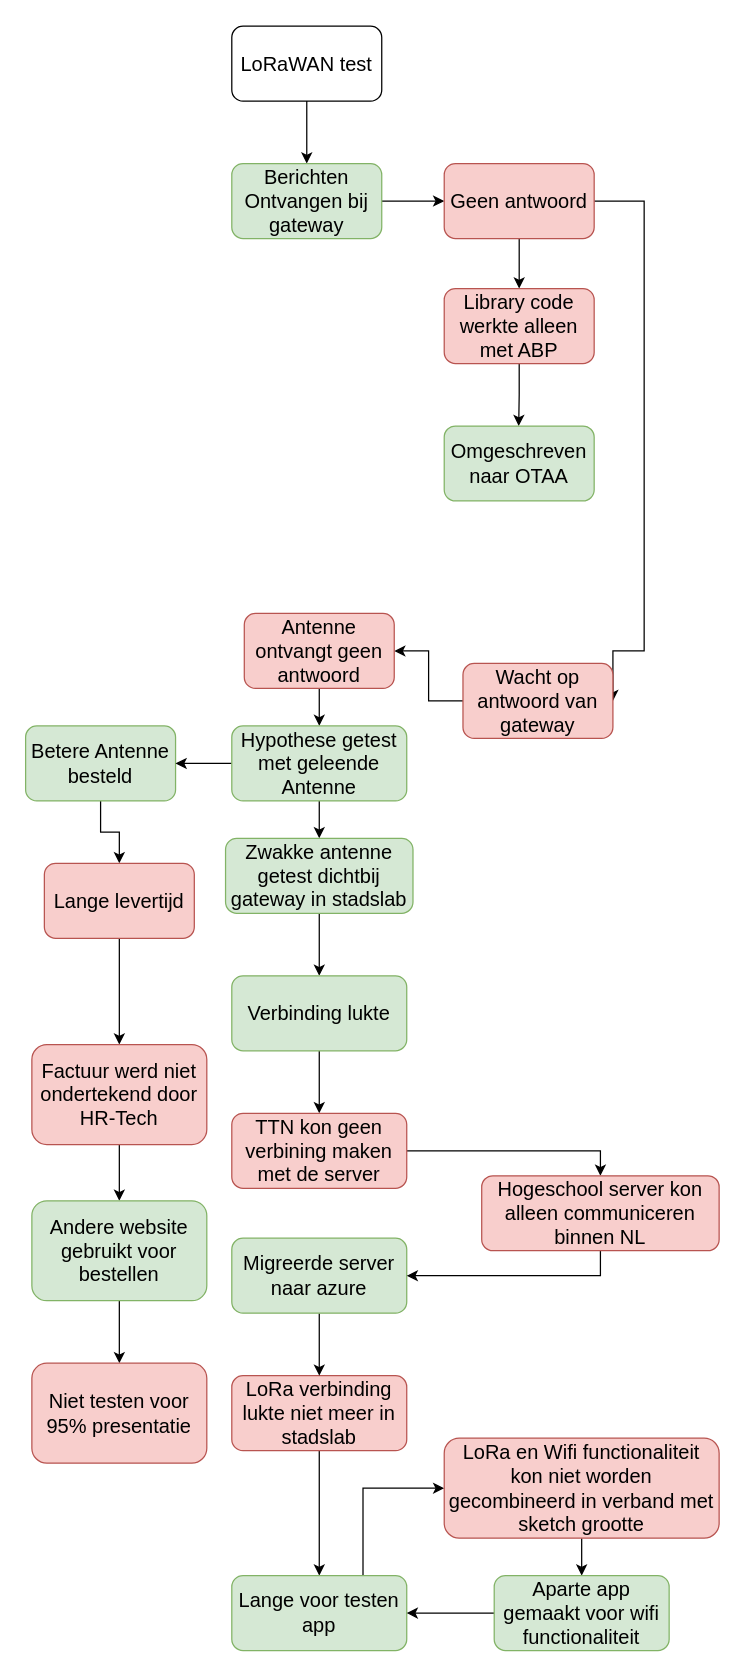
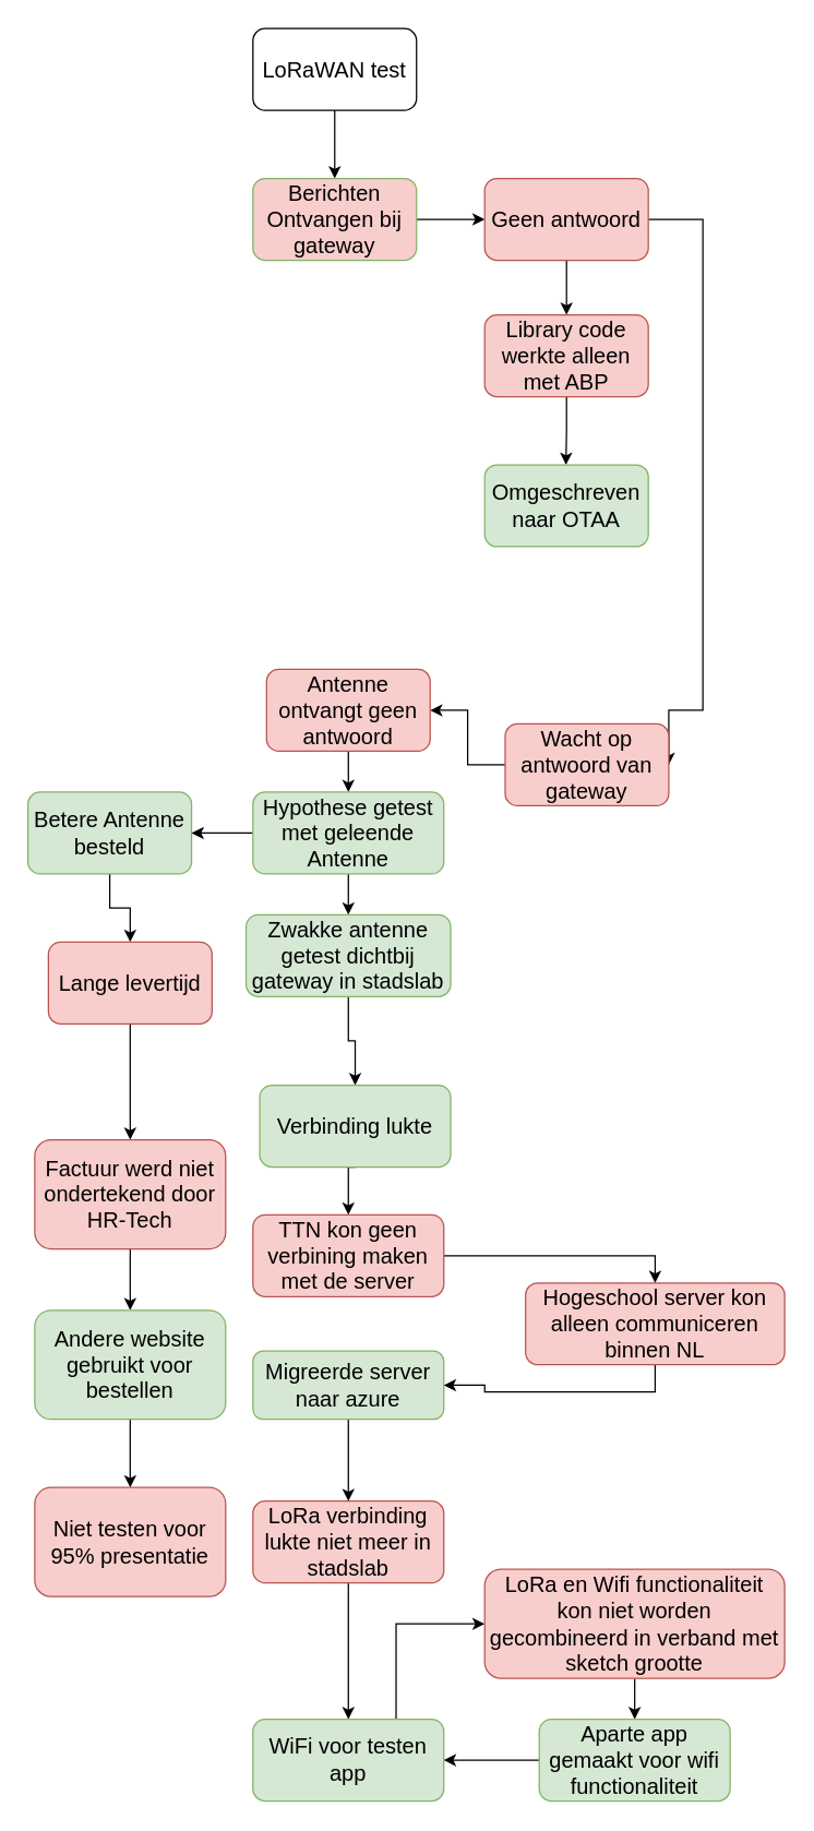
  <mxCell id="0" />
  <mxCell id="1" parent="0" />
  <mxCell id="2" style="edgeStyle=orthogonalEdgeStyle;rounded=0;orthogonalLoop=1;jettySize=auto;html=1;exitX=0.5;exitY=1;exitDx=0;exitDy=0;entryX=0.5;entryY=0;entryDx=0;entryDy=0;" edge="1" parent="1" source="3" target="5"><mxGeometry relative="1" as="geometry" /></mxCell>
  <mxCell id="3" value="&lt;font style=&quot;font-size: 16px;&quot;&gt;LoRaWAN test&lt;/font&gt;" style="rounded=1;whiteSpace=wrap;html=1;" vertex="1" parent="1"><mxGeometry x="185" y="20" width="120" height="60" as="geometry" /></mxCell>
  <mxCell id="4" style="edgeStyle=orthogonalEdgeStyle;rounded=0;orthogonalLoop=1;jettySize=auto;html=1;exitX=1;exitY=0.5;exitDx=0;exitDy=0;" edge="1" parent="1" source="5" target="8"><mxGeometry relative="1" as="geometry" /></mxCell>
- <mxCell id="5" value="&lt;span style=&quot;font-size: 16px;&quot;&gt;Berichten Ontvangen bij gateway&lt;/span&gt;" style="rounded=1;whiteSpace=wrap;html=1;fillColor=#d5e8d4;strokeColor=#82b366;" vertex="1" parent="1"><mxGeometry x="185" y="130" width="120" height="60" as="geometry" /></mxCell>
+ <mxCell id="5" value="&lt;span style=&quot;font-size: 16px;&quot;&gt;Berichten Ontvangen bij gateway&lt;/span&gt;" style="rounded=1;whiteSpace=wrap;html=1;fillColor=#f8cecc;strokeColor=#82b366;" vertex="1" parent="1"><mxGeometry x="185" y="130" width="120" height="60" as="geometry" /></mxCell>
  <mxCell id="6" style="edgeStyle=orthogonalEdgeStyle;rounded=0;orthogonalLoop=1;jettySize=auto;html=1;exitX=0.5;exitY=1;exitDx=0;exitDy=0;" edge="1" parent="1" source="8"><mxGeometry relative="1" as="geometry"><mxPoint x="415" y="230" as="targetPoint" /></mxGeometry></mxCell>
  <mxCell id="7" style="edgeStyle=orthogonalEdgeStyle;rounded=0;orthogonalLoop=1;jettySize=auto;html=1;exitX=1;exitY=0.5;exitDx=0;exitDy=0;entryX=1;entryY=0.5;entryDx=0;entryDy=0;" edge="1" parent="1" source="8" target="13"><mxGeometry relative="1" as="geometry"><Array as="points"><mxPoint x="515" y="160" /><mxPoint x="515" y="520" /></Array></mxGeometry></mxCell>
  <mxCell id="8" value="&lt;font style=&quot;font-size: 16px;&quot;&gt;Geen antwoord&lt;/font&gt;" style="rounded=1;whiteSpace=wrap;html=1;fillColor=#f8cecc;strokeColor=#b85450;" vertex="1" parent="1"><mxGeometry x="355" y="130" width="120" height="60" as="geometry" /></mxCell>
  <mxCell id="9" style="edgeStyle=orthogonalEdgeStyle;rounded=0;orthogonalLoop=1;jettySize=auto;html=1;exitX=0.5;exitY=1;exitDx=0;exitDy=0;" edge="1" parent="1" source="10"><mxGeometry relative="1" as="geometry"><mxPoint x="414.609" y="340" as="targetPoint" /></mxGeometry></mxCell>
  <mxCell id="10" value="&lt;span style=&quot;font-size: 16px;&quot;&gt;Library code werkte alleen met ABP&lt;/span&gt;" style="rounded=1;whiteSpace=wrap;html=1;fillColor=#f8cecc;strokeColor=#b85450;" vertex="1" parent="1"><mxGeometry x="355" y="230" width="120" height="60" as="geometry" /></mxCell>
  <mxCell id="11" value="&lt;span style=&quot;font-size: 16px;&quot;&gt;Omgeschreven naar OTAA&lt;/span&gt;" style="rounded=1;whiteSpace=wrap;html=1;fillColor=#d5e8d4;strokeColor=#82b366;" vertex="1" parent="1"><mxGeometry x="355" y="340" width="120" height="60" as="geometry" /></mxCell>
  <mxCell id="12" style="edgeStyle=orthogonalEdgeStyle;rounded=0;orthogonalLoop=1;jettySize=auto;html=1;exitX=0;exitY=0.5;exitDx=0;exitDy=0;entryX=1;entryY=0.5;entryDx=0;entryDy=0;" edge="1" parent="1" source="13" target="15"><mxGeometry relative="1" as="geometry" /></mxCell>
  <mxCell id="13" value="&lt;span style=&quot;font-size: 16px;&quot;&gt;Wacht op antwoord van gateway&lt;/span&gt;" style="rounded=1;whiteSpace=wrap;html=1;fillColor=#f8cecc;strokeColor=#b85450;" vertex="1" parent="1"><mxGeometry x="370" y="530" width="120" height="60" as="geometry" /></mxCell>
  <mxCell id="14" style="edgeStyle=orthogonalEdgeStyle;rounded=0;orthogonalLoop=1;jettySize=auto;html=1;exitX=0.5;exitY=1;exitDx=0;exitDy=0;entryX=0.5;entryY=0;entryDx=0;entryDy=0;" edge="1" parent="1" source="15" target="22"><mxGeometry relative="1" as="geometry" /></mxCell>
  <mxCell id="15" value="&lt;span style=&quot;font-size: 16px;&quot;&gt;Antenne ontvangt geen antwoord&lt;/span&gt;" style="rounded=1;whiteSpace=wrap;html=1;fillColor=#f8cecc;strokeColor=#b85450;" vertex="1" parent="1"><mxGeometry x="195" y="490" width="120" height="60" as="geometry" /></mxCell>
  <mxCell id="16" style="edgeStyle=orthogonalEdgeStyle;rounded=0;orthogonalLoop=1;jettySize=auto;html=1;exitX=0.5;exitY=1;exitDx=0;exitDy=0;" edge="1" parent="1" source="17" target="19"><mxGeometry relative="1" as="geometry" /></mxCell>
  <mxCell id="17" value="&lt;span style=&quot;font-size: 16px;&quot;&gt;Betere Antenne besteld&lt;/span&gt;" style="rounded=1;whiteSpace=wrap;html=1;fillColor=#d5e8d4;strokeColor=#82b366;" vertex="1" parent="1"><mxGeometry x="20" y="580" width="120" height="60" as="geometry" /></mxCell>
  <mxCell id="18" style="edgeStyle=orthogonalEdgeStyle;rounded=0;orthogonalLoop=1;jettySize=auto;html=1;exitX=0.5;exitY=1;exitDx=0;exitDy=0;entryX=0.5;entryY=0;entryDx=0;entryDy=0;" edge="1" parent="1" source="19" target="36"><mxGeometry relative="1" as="geometry" /></mxCell>
  <mxCell id="19" value="&lt;span style=&quot;font-size: 16px;&quot;&gt;Lange levertijd&lt;/span&gt;" style="rounded=1;whiteSpace=wrap;html=1;fillColor=#f8cecc;strokeColor=#b85450;" vertex="1" parent="1"><mxGeometry x="35" y="690" width="120" height="60" as="geometry" /></mxCell>
  <mxCell id="20" style="edgeStyle=orthogonalEdgeStyle;rounded=0;orthogonalLoop=1;jettySize=auto;html=1;exitX=0;exitY=0.5;exitDx=0;exitDy=0;entryX=1;entryY=0.5;entryDx=0;entryDy=0;" edge="1" parent="1" source="22" target="17"><mxGeometry relative="1" as="geometry" /></mxCell>
  <mxCell id="21" style="edgeStyle=orthogonalEdgeStyle;rounded=0;orthogonalLoop=1;jettySize=auto;html=1;exitX=0.5;exitY=1;exitDx=0;exitDy=0;" edge="1" parent="1" source="22" target="24"><mxGeometry relative="1" as="geometry" /></mxCell>
  <mxCell id="22" value="&lt;span style=&quot;font-size: 16px;&quot;&gt;Hypothese getest met geleende Antenne&lt;/span&gt;" style="rounded=1;whiteSpace=wrap;html=1;fillColor=#d5e8d4;strokeColor=#82b366;" vertex="1" parent="1"><mxGeometry x="185" y="580" width="140" height="60" as="geometry" /></mxCell>
  <mxCell id="23" style="edgeStyle=orthogonalEdgeStyle;rounded=0;orthogonalLoop=1;jettySize=auto;html=1;exitX=0.5;exitY=1;exitDx=0;exitDy=0;entryX=0.5;entryY=0;entryDx=0;entryDy=0;" edge="1" parent="1" source="24" target="26"><mxGeometry relative="1" as="geometry" /></mxCell>
  <mxCell id="24" value="&lt;span style=&quot;font-size: 16px;&quot;&gt;Zwakke antenne getest dichtbij gateway in stadslab&lt;/span&gt;" style="rounded=1;whiteSpace=wrap;html=1;fillColor=#d5e8d4;strokeColor=#82b366;" vertex="1" parent="1"><mxGeometry x="180" y="670" width="150" height="60" as="geometry" /></mxCell>
  <mxCell id="25" style="edgeStyle=orthogonalEdgeStyle;rounded=0;orthogonalLoop=1;jettySize=auto;html=1;exitX=0.5;exitY=1;exitDx=0;exitDy=0;entryX=0.5;entryY=0;entryDx=0;entryDy=0;" edge="1" parent="1" source="26" target="41"><mxGeometry relative="1" as="geometry" /></mxCell>
- <mxCell id="26" value="&lt;span style=&quot;font-size: 16px;&quot;&gt;Verbinding lukte&lt;/span&gt;" style="rounded=1;whiteSpace=wrap;html=1;fillColor=#d5e8d4;strokeColor=#82b366;" vertex="1" parent="1"><mxGeometry x="185" y="780" width="140" height="60" as="geometry" /></mxCell>
+ <mxCell id="26" value="&lt;span style=&quot;font-size: 16px;&quot;&gt;Verbinding lukte&lt;/span&gt;" style="rounded=1;whiteSpace=wrap;html=1;fillColor=#d5e8d4;strokeColor=#82b366;" vertex="1" parent="1"><mxGeometry x="190" y="795" width="140" height="60" as="geometry" /></mxCell>
  <mxCell id="27" style="edgeStyle=orthogonalEdgeStyle;rounded=0;orthogonalLoop=1;jettySize=auto;html=1;exitX=0.5;exitY=1;exitDx=0;exitDy=0;entryX=0.5;entryY=0;entryDx=0;entryDy=0;" edge="1" parent="1" source="28" target="30"><mxGeometry relative="1" as="geometry" /></mxCell>
  <mxCell id="28" value="&lt;span style=&quot;font-size: 16px;&quot;&gt;LoRa verbinding lukte niet meer in stadslab&lt;/span&gt;" style="rounded=1;whiteSpace=wrap;html=1;fillColor=#f8cecc;strokeColor=#b85450;" vertex="1" parent="1"><mxGeometry x="185" y="1100" width="140" height="60" as="geometry" /></mxCell>
  <mxCell id="29" style="edgeStyle=orthogonalEdgeStyle;rounded=0;orthogonalLoop=1;jettySize=auto;html=1;exitX=0.75;exitY=0;exitDx=0;exitDy=0;entryX=0;entryY=0.5;entryDx=0;entryDy=0;" edge="1" parent="1" source="30" target="32"><mxGeometry relative="1" as="geometry" /></mxCell>
- <mxCell id="30" value="&lt;span style=&quot;font-size: 16px;&quot;&gt;Lange voor testen app&lt;/span&gt;" style="rounded=1;whiteSpace=wrap;html=1;fillColor=#d5e8d4;strokeColor=#82b366;" vertex="1" parent="1"><mxGeometry x="185" y="1260" width="140" height="60" as="geometry" /></mxCell>
+ <mxCell id="30" value="&lt;span style=&quot;font-size: 16px;&quot;&gt;WiFi voor testen app&lt;/span&gt;" style="rounded=1;whiteSpace=wrap;html=1;fillColor=#d5e8d4;strokeColor=#82b366;" vertex="1" parent="1"><mxGeometry x="185" y="1260" width="140" height="60" as="geometry" /></mxCell>
  <mxCell id="31" style="edgeStyle=orthogonalEdgeStyle;rounded=0;orthogonalLoop=1;jettySize=auto;html=1;exitX=0.5;exitY=1;exitDx=0;exitDy=0;entryX=0.5;entryY=0;entryDx=0;entryDy=0;" edge="1" parent="1" source="32" target="34"><mxGeometry relative="1" as="geometry" /></mxCell>
  <mxCell id="32" value="&lt;span style=&quot;font-size: 16px;&quot;&gt;LoRa en Wifi functionaliteit kon niet worden gecombineerd in verband met sketch grootte&lt;/span&gt;" style="rounded=1;whiteSpace=wrap;html=1;fillColor=#f8cecc;strokeColor=#b85450;" vertex="1" parent="1"><mxGeometry x="355" y="1150" width="220" height="80" as="geometry" /></mxCell>
  <mxCell id="33" style="edgeStyle=orthogonalEdgeStyle;rounded=0;orthogonalLoop=1;jettySize=auto;html=1;exitX=0;exitY=0.5;exitDx=0;exitDy=0;entryX=1;entryY=0.5;entryDx=0;entryDy=0;" edge="1" parent="1" source="34" target="30"><mxGeometry relative="1" as="geometry" /></mxCell>
  <mxCell id="34" value="&lt;span style=&quot;font-size: 16px;&quot;&gt;Aparte app gemaakt voor wifi functionaliteit&lt;/span&gt;" style="rounded=1;whiteSpace=wrap;html=1;fillColor=#d5e8d4;strokeColor=#82b366;" vertex="1" parent="1"><mxGeometry x="395" y="1260" width="140" height="60" as="geometry" /></mxCell>
  <mxCell id="35" style="edgeStyle=orthogonalEdgeStyle;rounded=0;orthogonalLoop=1;jettySize=auto;html=1;exitX=0.5;exitY=1;exitDx=0;exitDy=0;" edge="1" parent="1" source="36" target="38"><mxGeometry relative="1" as="geometry" /></mxCell>
  <mxCell id="36" value="&lt;span style=&quot;font-size: 16px;&quot;&gt;Factuur werd niet ondertekend door HR-Tech&lt;/span&gt;" style="rounded=1;whiteSpace=wrap;html=1;fillColor=#f8cecc;strokeColor=#b85450;" vertex="1" parent="1"><mxGeometry x="25" y="835" width="140" height="80" as="geometry" /></mxCell>
  <mxCell id="37" style="edgeStyle=orthogonalEdgeStyle;rounded=0;orthogonalLoop=1;jettySize=auto;html=1;exitX=0.5;exitY=1;exitDx=0;exitDy=0;entryX=0.5;entryY=0;entryDx=0;entryDy=0;" edge="1" parent="1" source="38" target="39"><mxGeometry relative="1" as="geometry" /></mxCell>
  <mxCell id="38" value="&lt;span style=&quot;font-size: 16px;&quot;&gt;Andere website gebruikt voor bestellen&lt;/span&gt;" style="rounded=1;whiteSpace=wrap;html=1;fillColor=#d5e8d4;strokeColor=#82b366;" vertex="1" parent="1"><mxGeometry x="25" y="960" width="140" height="80" as="geometry" /></mxCell>
  <mxCell id="39" value="&lt;span style=&quot;font-size: 16px;&quot;&gt;Niet testen voor 95% presentatie&lt;/span&gt;" style="rounded=1;whiteSpace=wrap;html=1;fillColor=#f8cecc;strokeColor=#b85450;" vertex="1" parent="1"><mxGeometry x="25" y="1090" width="140" height="80" as="geometry" /></mxCell>
  <mxCell id="40" style="edgeStyle=orthogonalEdgeStyle;rounded=0;orthogonalLoop=1;jettySize=auto;html=1;exitX=1;exitY=0.5;exitDx=0;exitDy=0;entryX=0.5;entryY=0;entryDx=0;entryDy=0;" edge="1" parent="1" source="41" target="45"><mxGeometry relative="1" as="geometry" /></mxCell>
  <mxCell id="41" value="&lt;span style=&quot;font-size: 16px;&quot;&gt;TTN kon geen verbining maken met de server&lt;/span&gt;" style="rounded=1;whiteSpace=wrap;html=1;fillColor=#f8cecc;strokeColor=#b85450;" vertex="1" parent="1"><mxGeometry x="185" y="890" width="140" height="60" as="geometry" /></mxCell>
  <mxCell id="42" style="edgeStyle=orthogonalEdgeStyle;rounded=0;orthogonalLoop=1;jettySize=auto;html=1;exitX=0.5;exitY=1;exitDx=0;exitDy=0;entryX=0.5;entryY=0;entryDx=0;entryDy=0;" edge="1" parent="1" source="43" target="28"><mxGeometry relative="1" as="geometry" /></mxCell>
- <mxCell id="43" value="&lt;span style=&quot;font-size: 16px;&quot;&gt;Migreerde server naar azure&lt;/span&gt;" style="rounded=1;whiteSpace=wrap;html=1;fillColor=#d5e8d4;strokeColor=#82b366;" vertex="1" parent="1"><mxGeometry x="185" y="990" width="140" height="60" as="geometry" /></mxCell>
+ <mxCell id="43" value="&lt;span style=&quot;font-size: 16px;&quot;&gt;Migreerde server naar azure&lt;/span&gt;" style="rounded=1;whiteSpace=wrap;html=1;fillColor=#d5e8d4;strokeColor=#82b366;" vertex="1" parent="1"><mxGeometry x="185" y="990" width="140" height="50" as="geometry" /></mxCell>
  <mxCell id="44" style="edgeStyle=orthogonalEdgeStyle;rounded=0;orthogonalLoop=1;jettySize=auto;html=1;exitX=0.5;exitY=1;exitDx=0;exitDy=0;entryX=1;entryY=0.5;entryDx=0;entryDy=0;" edge="1" parent="1" source="45" target="43"><mxGeometry relative="1" as="geometry" /></mxCell>
  <mxCell id="45" value="&lt;span style=&quot;font-size: 16px;&quot;&gt;Hogeschool server kon alleen communiceren binnen NL&lt;/span&gt;" style="rounded=1;whiteSpace=wrap;html=1;fillColor=#f8cecc;strokeColor=#b85450;" vertex="1" parent="1"><mxGeometry x="385" y="940" width="190" height="60" as="geometry" /></mxCell>
